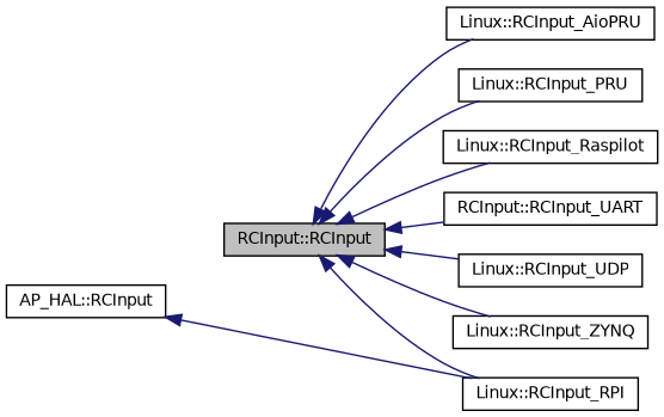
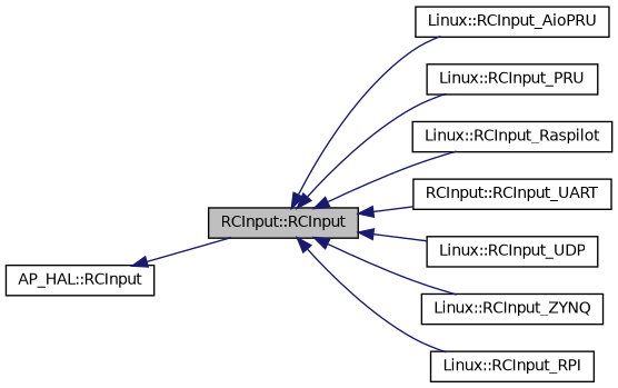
  digraph {
    rankdir=LR
    node [color=black fillcolor=white fontname=Helvetica fontsize=10 shape=record style=filled]
    edge [color=midnightblue dir=back fontname=Helvetica fontsize=10 labelfontname=Helvetica labelfontsize=10 style=solid]
    n1 [fillcolor=grey75 fontcolor=black height=0.2 label="RCInput::RCInput" width=0.4]
    n2 [height=0.2 label="Linux::RCInput_AioPRU" width=0.4]
    n3 [height=0.2 label="Linux::RCInput_PRU" width=0.4]
    n4 [height=0.2 label="Linux::RCInput_Raspilot" width=0.4]
    n5 [height=0.2 label="Linux::RCInput_RPI" width=0.4]
    n6 [height=0.2 label="RCInput::RCInput_UART" width=0.4]
    n7 [height=0.2 label="Linux::RCInput_UDP" width=0.4]
    n8 [height=0.2 label="Linux::RCInput_ZYNQ" width=0.4]
    n9 [height=0.2 label="AP_HAL::RCInput" width=0.4]
    n1 -> n2
    n1 -> n3
    n1 -> n4
    n1 -> n5
    n1 -> n6
    n1 -> n7
    n1 -> n8
-   n9 -> n5
+   n9 -> n1
  }
